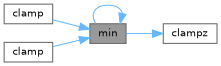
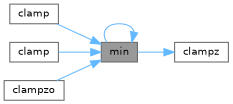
  digraph {
    rankdir=RL
    node [color=grey40 fillcolor=white fontname=Helvetica fontsize=10 shape=box style=filled]
    edge [color=steelblue1 dir=back fontname=Helvetica fontsize=10 labelfontname=Helvetica labelfontsize=10 style=solid]
    n1 [color=gray40 fillcolor=grey60 fontcolor=black height=0.2 label=min width=0.4]
    n2 [height=0.2 label=clamp width=0.4]
    n3 [height=0.2 label=clamp width=0.4]
+   n4 [height=0.2 label=clampzo width=0.4]
    n5 [height=0.2 label=clampz width=0.4]
    n1 -> n1
    n1 -> n2
    n1 -> n3
+   n1 -> n4
    n5 -> n1
  }
